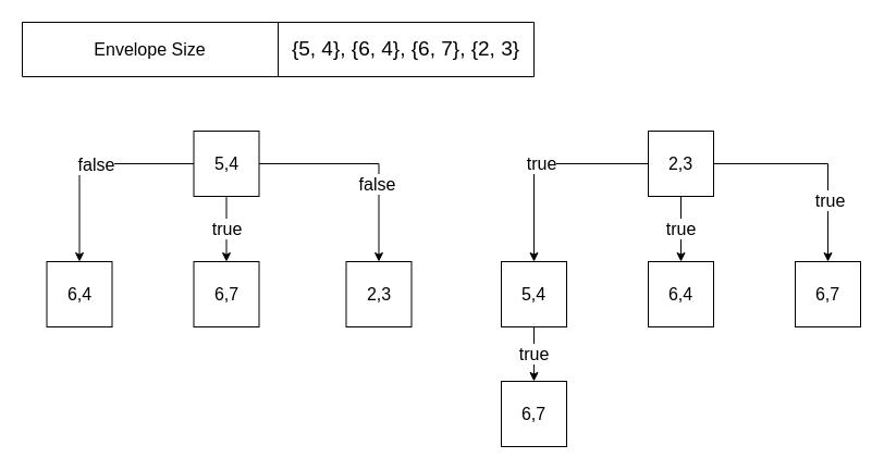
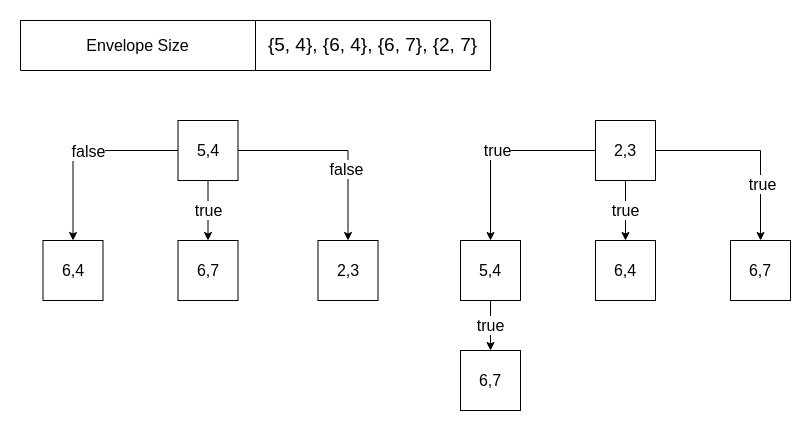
  <mxCell id="0" />
  <mxCell id="1" parent="0" />
  <mxCell id="2" value="" style="shape=table;startSize=0;container=1;collapsible=0;childLayout=tableLayout;" vertex="1" parent="1"><mxGeometry x="20" y="20" width="470" height="50" as="geometry" /></mxCell>
  <mxCell id="3" value="" style="shape=tableRow;horizontal=0;startSize=0;swimlaneHead=0;swimlaneBody=0;top=0;left=0;bottom=0;right=0;collapsible=0;dropTarget=0;fillColor=none;points=[[0,0.5],[1,0.5]];portConstraint=eastwest;" vertex="1" parent="2"><mxGeometry width="470" height="50" as="geometry" /></mxCell>
  <mxCell id="4" value="&lt;font style=&quot;font-size: 16px;&quot;&gt;Envelope Size&lt;/font&gt;" style="shape=partialRectangle;html=1;whiteSpace=wrap;connectable=0;overflow=hidden;fillColor=none;top=0;left=0;bottom=0;right=0;pointerEvents=1;" vertex="1" parent="3"><mxGeometry width="235" height="50" as="geometry"><mxRectangle width="235" height="50" as="alternateBounds" /></mxGeometry></mxCell>
- <mxCell id="5" value="&lt;font style=&quot;font-size: 19px;&quot;&gt;{5, 4}, {6, 4}, {6, 7}, {2, 3}&lt;/font&gt;" style="shape=partialRectangle;html=1;whiteSpace=wrap;connectable=0;overflow=hidden;fillColor=none;top=0;left=0;bottom=0;right=0;pointerEvents=1;" vertex="1" parent="3"><mxGeometry x="235" width="235" height="50" as="geometry"><mxRectangle width="235" height="50" as="alternateBounds" /></mxGeometry></mxCell>
+ <mxCell id="5" value="&lt;font style=&quot;font-size: 19px;&quot;&gt;{5, 4}, {6, 4}, {6, 7}, {2, 7}&lt;/font&gt;" style="shape=partialRectangle;html=1;whiteSpace=wrap;connectable=0;overflow=hidden;fillColor=none;top=0;left=0;bottom=0;right=0;pointerEvents=1;" vertex="1" parent="3"><mxGeometry x="235" width="235" height="50" as="geometry"><mxRectangle width="235" height="50" as="alternateBounds" /></mxGeometry></mxCell>
  <mxCell id="6" style="edgeStyle=orthogonalEdgeStyle;rounded=0;orthogonalLoop=1;jettySize=auto;html=1;entryX=0.5;entryY=0;entryDx=0;entryDy=0;fontSize=16;" edge="1" parent="1" source="11" target="12"><mxGeometry relative="1" as="geometry" /></mxCell>
  <mxCell id="7" value="false" style="edgeLabel;html=1;align=center;verticalAlign=middle;resizable=0;points=[];fontSize=16;" vertex="1" connectable="0" parent="6"><mxGeometry x="-0.072" relative="1" as="geometry"><mxPoint as="offset" /></mxGeometry></mxCell>
  <mxCell id="8" value="true" style="edgeStyle=orthogonalEdgeStyle;rounded=0;orthogonalLoop=1;jettySize=auto;html=1;entryX=0.5;entryY=0;entryDx=0;entryDy=0;fontSize=16;" edge="1" parent="1" source="11" target="13"><mxGeometry relative="1" as="geometry" /></mxCell>
  <mxCell id="9" style="edgeStyle=orthogonalEdgeStyle;rounded=0;orthogonalLoop=1;jettySize=auto;html=1;fontSize=16;" edge="1" parent="1" source="11" target="14"><mxGeometry relative="1" as="geometry" /></mxCell>
  <mxCell id="10" value="false" style="edgeLabel;html=1;align=center;verticalAlign=middle;resizable=0;points=[];fontSize=16;" vertex="1" connectable="0" parent="9"><mxGeometry x="0.28" y="-2" relative="1" as="geometry"><mxPoint as="offset" /></mxGeometry></mxCell>
  <mxCell id="11" value="5,4" style="rounded=0;whiteSpace=wrap;html=1;fontSize=16;" vertex="1" parent="1"><mxGeometry x="177.5" y="120" width="60" height="60" as="geometry" /></mxCell>
  <mxCell id="12" value="6,4" style="rounded=0;whiteSpace=wrap;html=1;fontSize=16;" vertex="1" parent="1"><mxGeometry x="42.5" y="240" width="60" height="60" as="geometry" /></mxCell>
  <mxCell id="13" value="6,7" style="rounded=0;whiteSpace=wrap;html=1;fontSize=16;" vertex="1" parent="1"><mxGeometry x="177.5" y="240" width="60" height="60" as="geometry" /></mxCell>
  <mxCell id="14" value="2,3" style="rounded=0;whiteSpace=wrap;html=1;fontSize=16;" vertex="1" parent="1"><mxGeometry x="317.5" y="240" width="60" height="60" as="geometry" /></mxCell>
  <mxCell id="15" value="true" style="edgeStyle=orthogonalEdgeStyle;rounded=0;orthogonalLoop=1;jettySize=auto;html=1;entryX=0.5;entryY=0;entryDx=0;entryDy=0;fontSize=16;" edge="1" parent="1" source="19" target="21"><mxGeometry relative="1" as="geometry" /></mxCell>
  <mxCell id="16" value="true" style="edgeStyle=orthogonalEdgeStyle;rounded=0;orthogonalLoop=1;jettySize=auto;html=1;fontSize=16;" edge="1" parent="1" source="19" target="23"><mxGeometry relative="1" as="geometry" /></mxCell>
  <mxCell id="17" style="edgeStyle=orthogonalEdgeStyle;rounded=0;orthogonalLoop=1;jettySize=auto;html=1;entryX=0.5;entryY=0;entryDx=0;entryDy=0;fontSize=16;" edge="1" parent="1" source="19" target="24"><mxGeometry relative="1" as="geometry" /></mxCell>
  <mxCell id="18" value="true" style="edgeLabel;html=1;align=center;verticalAlign=middle;resizable=0;points=[];fontSize=16;" vertex="1" connectable="0" parent="17"><mxGeometry x="0.415" y="1" relative="1" as="geometry"><mxPoint as="offset" /></mxGeometry></mxCell>
  <mxCell id="19" value="2,3" style="rounded=0;whiteSpace=wrap;html=1;fontSize=16;" vertex="1" parent="1"><mxGeometry x="595" y="120" width="60" height="60" as="geometry" /></mxCell>
  <mxCell id="20" value="true" style="edgeStyle=orthogonalEdgeStyle;rounded=0;orthogonalLoop=1;jettySize=auto;html=1;fontSize=16;" edge="1" parent="1" source="21" target="22"><mxGeometry relative="1" as="geometry" /></mxCell>
  <mxCell id="21" value="5,4" style="rounded=0;whiteSpace=wrap;html=1;fontSize=16;" vertex="1" parent="1"><mxGeometry x="460" y="240" width="60" height="60" as="geometry" /></mxCell>
  <mxCell id="22" value="6,7" style="rounded=0;whiteSpace=wrap;html=1;fontSize=16;" vertex="1" parent="1"><mxGeometry x="460" y="350" width="60" height="60" as="geometry" /></mxCell>
  <mxCell id="23" value="6,4" style="rounded=0;whiteSpace=wrap;html=1;fontSize=16;" vertex="1" parent="1"><mxGeometry x="595" y="240" width="60" height="60" as="geometry" /></mxCell>
  <mxCell id="24" value="6,7" style="rounded=0;whiteSpace=wrap;html=1;fontSize=16;" vertex="1" parent="1"><mxGeometry x="730" y="240" width="60" height="60" as="geometry" /></mxCell>
